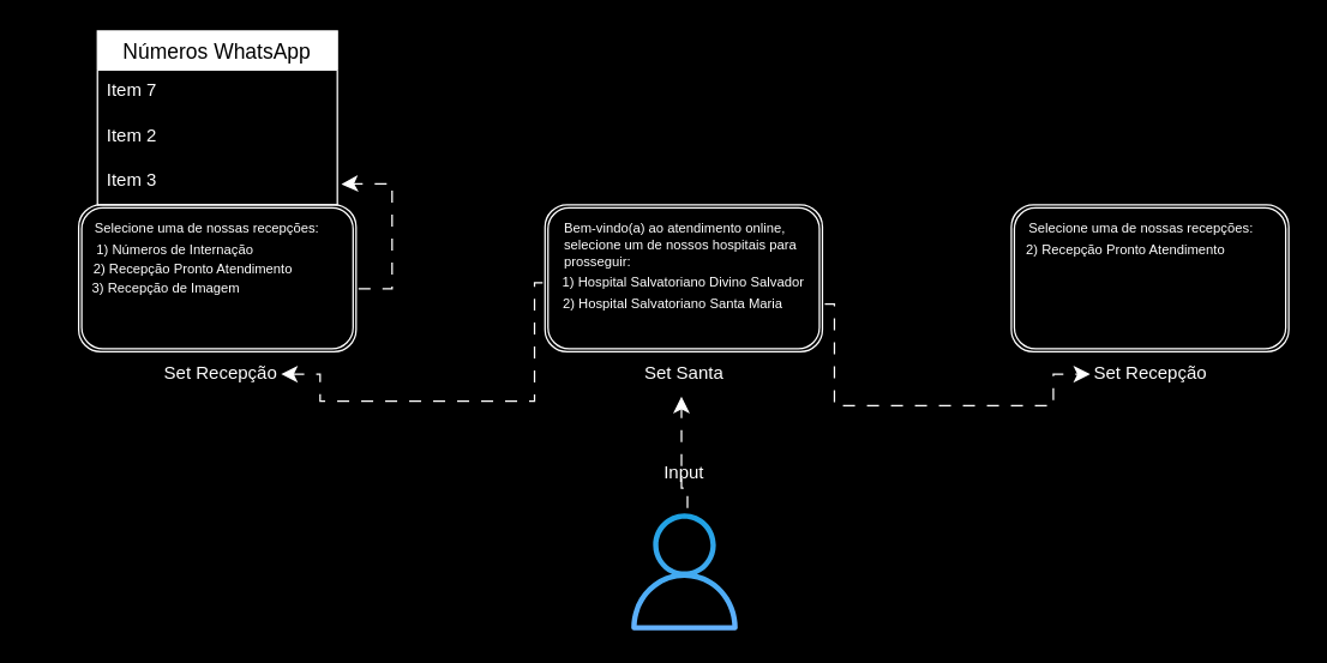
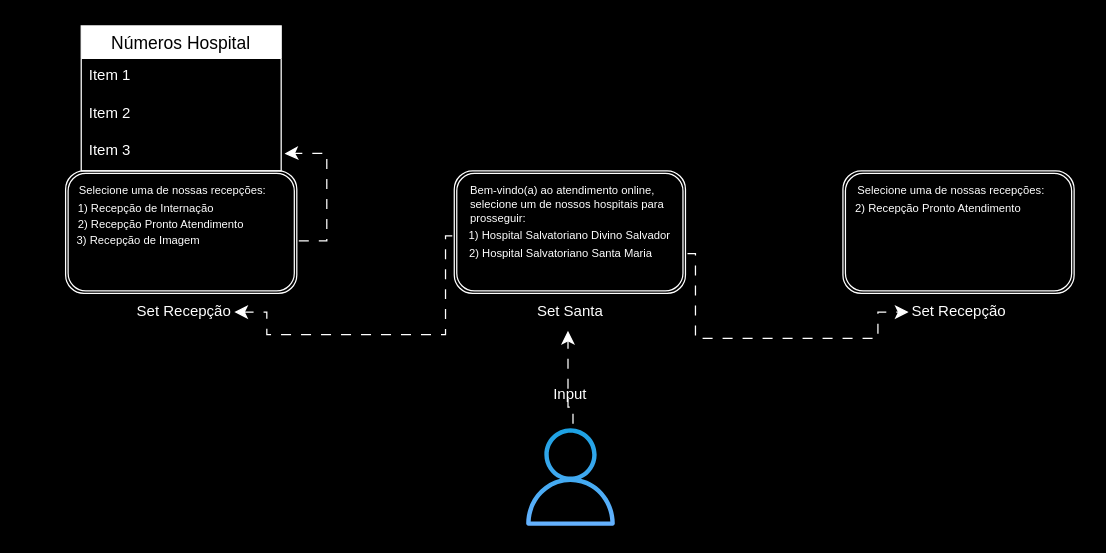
  <mxCell id="0" />
  <mxCell id="1" parent="0" />
  <mxCell id="2" value="" style="sketch=0;outlineConnect=0;fontColor=#ffffff;fillColor=#1ba1e2;strokeColor=#006EAF;dashed=0;verticalLabelPosition=bottom;verticalAlign=top;align=center;html=1;fontSize=12;fontStyle=0;aspect=fixed;pointerEvents=1;shape=mxgraph.aws4.user;gradientColor=#66B2FF;" vertex="1" parent="1"><mxGeometry x="417" y="342" width="78" height="78" as="geometry" /></mxCell>
  <mxCell id="3" value="Input" style="text;strokeColor=none;align=center;fillColor=none;html=1;verticalAlign=middle;whiteSpace=wrap;rounded=0;fontColor=#FFFFFF;" vertex="1" parent="1"><mxGeometry x="426" y="300" width="60" height="30" as="geometry" /></mxCell>
  <mxCell id="4" value="" style="edgeStyle=segmentEdgeStyle;endArrow=classic;html=1;curved=0;rounded=0;endSize=8;startSize=8;sourcePerimeterSpacing=0;targetPerimeterSpacing=0;strokeColor=#FFFFFF;flowAnimation=1;" edge="1" parent="1"><mxGeometry width="100" relative="1" as="geometry"><mxPoint x="458" y="340" as="sourcePoint" /><mxPoint x="454" y="264" as="targetPoint" /><Array as="points"><mxPoint x="458" y="325" /><mxPoint x="454" y="325" /></Array></mxGeometry></mxCell>
  <mxCell id="5" value="" style="shape=ext;double=1;rounded=1;whiteSpace=wrap;html=1;fillColor=none;strokeColor=#FFFFFF;glass=0;shadow=0;connectable=1;" vertex="1" parent="1"><mxGeometry x="363" y="136" width="185" height="98" as="geometry" /></mxCell>
  <mxCell id="6" value="Set Santa" style="text;strokeColor=none;align=center;fillColor=none;html=1;verticalAlign=middle;whiteSpace=wrap;rounded=0;fontColor=#FFFFFF;" vertex="1" parent="1"><mxGeometry x="422" y="234" width="68" height="30" as="geometry" /></mxCell>
  <mxCell id="7" value="1) Hospital Salvatoriano Divino Salvador" style="text;strokeColor=none;align=center;fillColor=none;html=1;verticalAlign=middle;whiteSpace=wrap;rounded=0;fontColor=#FFFFFF;fontSize=9;" vertex="1" parent="1"><mxGeometry x="365" y="173" width="181" height="30" as="geometry" /></mxCell>
  <mxCell id="8" value="2) Hospital Salvatoriano Santa Maria" style="text;strokeColor=none;align=center;fillColor=none;html=1;verticalAlign=middle;whiteSpace=wrap;rounded=0;fontColor=#FFFFFF;fontSize=9;" vertex="1" parent="1"><mxGeometry x="358" y="192" width="181" height="20" as="geometry" /></mxCell>
  <mxCell id="9" value="&lt;font color=&quot;#ffffff&quot; style=&quot;font-size: 9px;&quot;&gt;Bem-vindo(a) ao atendimento online, selecione um de nossos hospitais para prosseguir:&amp;nbsp;&amp;nbsp;&lt;/font&gt;" style="text;strokeColor=none;align=left;fillColor=none;html=1;verticalAlign=middle;whiteSpace=wrap;rounded=0;fontSize=9;" vertex="1" parent="1"><mxGeometry x="374" y="147" width="178.63" height="32" as="geometry" /></mxCell>
  <mxCell id="10" value="" style="edgeStyle=segmentEdgeStyle;endArrow=classic;html=1;curved=0;rounded=0;endSize=8;startSize=8;sourcePerimeterSpacing=0;targetPerimeterSpacing=0;strokeColor=#FFFFFF;flowAnimation=1;exitX=1;exitY=1;exitDx=0;exitDy=0;entryX=1.017;entryY=0.607;entryDx=0;entryDy=0;entryPerimeter=0;" edge="1" parent="1"><mxGeometry width="100" relative="1" as="geometry"><mxPoint x="237" y="192" as="sourcePoint" /><mxPoint x="227.22" y="122.21" as="targetPoint" /><Array as="points"><mxPoint x="261" y="192" /><mxPoint x="261" y="122" /><mxPoint x="232" y="122" /></Array></mxGeometry></mxCell>
  <mxCell id="11" value="" style="edgeStyle=segmentEdgeStyle;endArrow=classic;html=1;curved=0;rounded=0;endSize=8;startSize=8;sourcePerimeterSpacing=0;targetPerimeterSpacing=0;strokeColor=#FFFFFF;flowAnimation=1;exitX=1.006;exitY=0.626;exitDx=0;exitDy=0;exitPerimeter=0;entryX=0;entryY=0.5;entryDx=0;entryDy=0;" edge="1" parent="1" target="14"><mxGeometry width="100" relative="1" as="geometry"><mxPoint x="548" y="202.108" as="sourcePoint" /><mxPoint x="671" y="184" as="targetPoint" /><Array as="points"><mxPoint x="556" y="202" /><mxPoint x="556" y="270" /><mxPoint x="702" y="270" /><mxPoint x="702" y="249" /></Array></mxGeometry></mxCell>
  <mxCell id="12" value="" style="shape=ext;double=1;rounded=1;whiteSpace=wrap;html=1;fillColor=none;strokeColor=#FFFFFF;glass=0;shadow=0;connectable=1;" vertex="1" parent="1"><mxGeometry x="674" y="136" width="185" height="98" as="geometry" /></mxCell>
  <mxCell id="13" value="" style="shape=ext;double=1;rounded=1;whiteSpace=wrap;html=1;fillColor=none;strokeColor=#FFFFFF;glass=0;shadow=0;connectable=1;" vertex="1" parent="1"><mxGeometry x="52" y="136" width="185" height="98" as="geometry" /></mxCell>
  <mxCell id="14" value="Set Recepção" style="text;strokeColor=none;align=center;fillColor=none;html=1;verticalAlign=middle;whiteSpace=wrap;rounded=0;fontColor=#FFFFFF;" vertex="1" parent="1"><mxGeometry x="726.5" y="234" width="80" height="30" as="geometry" /></mxCell>
  <mxCell id="15" value="Set Recepção" style="text;strokeColor=none;align=center;fillColor=none;html=1;verticalAlign=middle;whiteSpace=wrap;rounded=0;fontColor=#FFFFFF;" vertex="1" parent="1"><mxGeometry x="107" y="234" width="80" height="30" as="geometry" /></mxCell>
- <mxCell id="16" value="1) Números de Internação" style="text;strokeColor=none;align=center;fillColor=none;html=1;verticalAlign=middle;whiteSpace=wrap;rounded=0;fontColor=#FFFFFF;fontSize=9;" vertex="1" parent="1"><mxGeometry x="26" y="151" width="181" height="30" as="geometry" /></mxCell>
+ <mxCell id="16" value="1) Recepção de Internação" style="text;strokeColor=none;align=center;fillColor=none;html=1;verticalAlign=middle;whiteSpace=wrap;rounded=0;fontColor=#FFFFFF;fontSize=9;" vertex="1" parent="1"><mxGeometry x="26" y="151" width="181" height="30" as="geometry" /></mxCell>
  <mxCell id="17" value="&lt;font color=&quot;#ffffff&quot;&gt;Selecione uma de nossas recepções:&lt;/font&gt;" style="text;strokeColor=none;align=left;fillColor=none;html=1;verticalAlign=middle;whiteSpace=wrap;rounded=0;fontSize=9;" vertex="1" parent="1"><mxGeometry x="61" y="140" width="178.63" height="24" as="geometry" /></mxCell>
  <mxCell id="18" value="2) Recepção Pronto Atendimento" style="text;strokeColor=none;align=center;fillColor=none;html=1;verticalAlign=middle;whiteSpace=wrap;rounded=0;fontColor=#FFFFFF;fontSize=9;" vertex="1" parent="1"><mxGeometry x="38" y="164" width="181" height="30" as="geometry" /></mxCell>
  <mxCell id="19" value="3) Recepção de Imagem" style="text;strokeColor=none;align=center;fillColor=none;html=1;verticalAlign=middle;whiteSpace=wrap;rounded=0;fontColor=#FFFFFF;fontSize=9;" vertex="1" parent="1"><mxGeometry x="20" y="177" width="181" height="30" as="geometry" /></mxCell>
  <mxCell id="20" value="&lt;font color=&quot;#ffffff&quot;&gt;Selecione uma de nossas recepções:&lt;/font&gt;" style="text;strokeColor=none;align=left;fillColor=none;html=1;verticalAlign=middle;whiteSpace=wrap;rounded=0;fontSize=9;" vertex="1" parent="1"><mxGeometry x="684" y="136" width="178.63" height="32" as="geometry" /></mxCell>
  <mxCell id="21" value="2) Recepção Pronto Atendimento" style="text;strokeColor=none;align=center;fillColor=none;html=1;verticalAlign=middle;whiteSpace=wrap;rounded=0;fontColor=#FFFFFF;fontSize=9;" vertex="1" parent="1"><mxGeometry x="660" y="151" width="181" height="30" as="geometry" /></mxCell>
  <mxCell id="22" value="" style="edgeStyle=segmentEdgeStyle;endArrow=classic;html=1;curved=0;rounded=0;endSize=8;startSize=8;sourcePerimeterSpacing=0;targetPerimeterSpacing=0;strokeColor=#FFFFFF;flowAnimation=1;exitX=0;exitY=0.5;exitDx=0;exitDy=0;" edge="1" parent="1"><mxGeometry width="100" relative="1" as="geometry"><mxPoint x="363" y="188" as="sourcePoint" /><mxPoint x="187" y="249" as="targetPoint" /><Array as="points"><mxPoint x="356" y="188" /><mxPoint x="356" y="267" /><mxPoint x="213" y="267" /><mxPoint x="213" y="249" /></Array></mxGeometry></mxCell>
- <mxCell id="23" value="Números WhatsApp" style="swimlane;fontStyle=0;childLayout=stackLayout;horizontal=1;startSize=26;horizontalStack=0;resizeParent=1;resizeParentMax=0;resizeLast=0;collapsible=1;marginBottom=0;align=center;fontSize=14;strokeColor=#FFFFFF;" vertex="1" parent="1"><mxGeometry x="64.5" y="20" width="160" height="116" as="geometry"><mxRectangle x="435.5" y="712" width="57" height="29" as="alternateBounds" /></mxGeometry></mxCell>
- <mxCell id="24" value="Item 7" style="text;strokeColor=none;fillColor=none;spacingLeft=4;spacingRight=4;overflow=hidden;rotatable=0;points=[[0,0.5],[1,0.5]];portConstraint=eastwest;fontSize=12;whiteSpace=wrap;html=1;fontColor=#FFFFFF;labelBorderColor=none;" vertex="1" parent="23"><mxGeometry y="26" width="160" height="30" as="geometry" /></mxCell>
+ <mxCell id="23" value="Números Hospital" style="swimlane;fontStyle=0;childLayout=stackLayout;horizontal=1;startSize=26;horizontalStack=0;resizeParent=1;resizeParentMax=0;resizeLast=0;collapsible=1;marginBottom=0;align=center;fontSize=14;strokeColor=#FFFFFF;" vertex="1" parent="1"><mxGeometry x="64.5" y="20" width="160" height="116" as="geometry"><mxRectangle x="435.5" y="712" width="57" height="29" as="alternateBounds" /></mxGeometry></mxCell>
+ <mxCell id="24" value="Item 1" style="text;strokeColor=none;fillColor=none;spacingLeft=4;spacingRight=4;overflow=hidden;rotatable=0;points=[[0,0.5],[1,0.5]];portConstraint=eastwest;fontSize=12;whiteSpace=wrap;html=1;fontColor=#FFFFFF;labelBorderColor=none;" vertex="1" parent="23"><mxGeometry y="26" width="160" height="30" as="geometry" /></mxCell>
  <mxCell id="25" value="Item 2" style="text;strokeColor=none;fillColor=none;spacingLeft=4;spacingRight=4;overflow=hidden;rotatable=0;points=[[0,0.5],[1,0.5]];portConstraint=eastwest;fontSize=12;whiteSpace=wrap;html=1;fontColor=#FFFFFF;" vertex="1" parent="23"><mxGeometry y="56" width="160" height="30" as="geometry" /></mxCell>
  <mxCell id="26" value="Item 3" style="text;strokeColor=none;fillColor=none;spacingLeft=4;spacingRight=4;overflow=hidden;rotatable=0;points=[[0,0.5],[1,0.5]];portConstraint=eastwest;fontSize=12;whiteSpace=wrap;html=1;fontColor=#FFFFFF;" vertex="1" parent="23"><mxGeometry y="86" width="160" height="30" as="geometry" /></mxCell>
